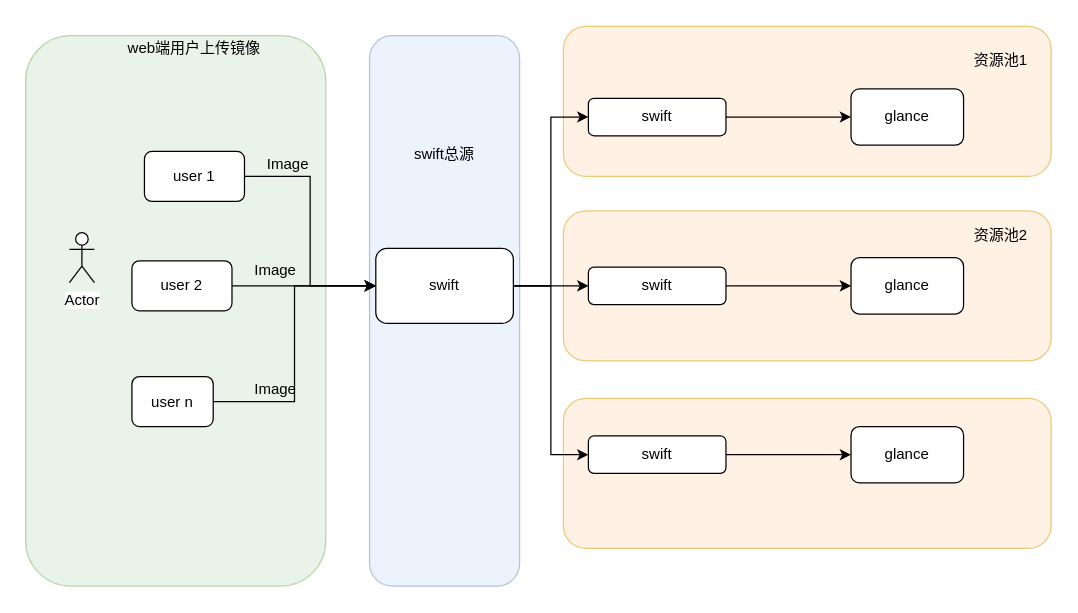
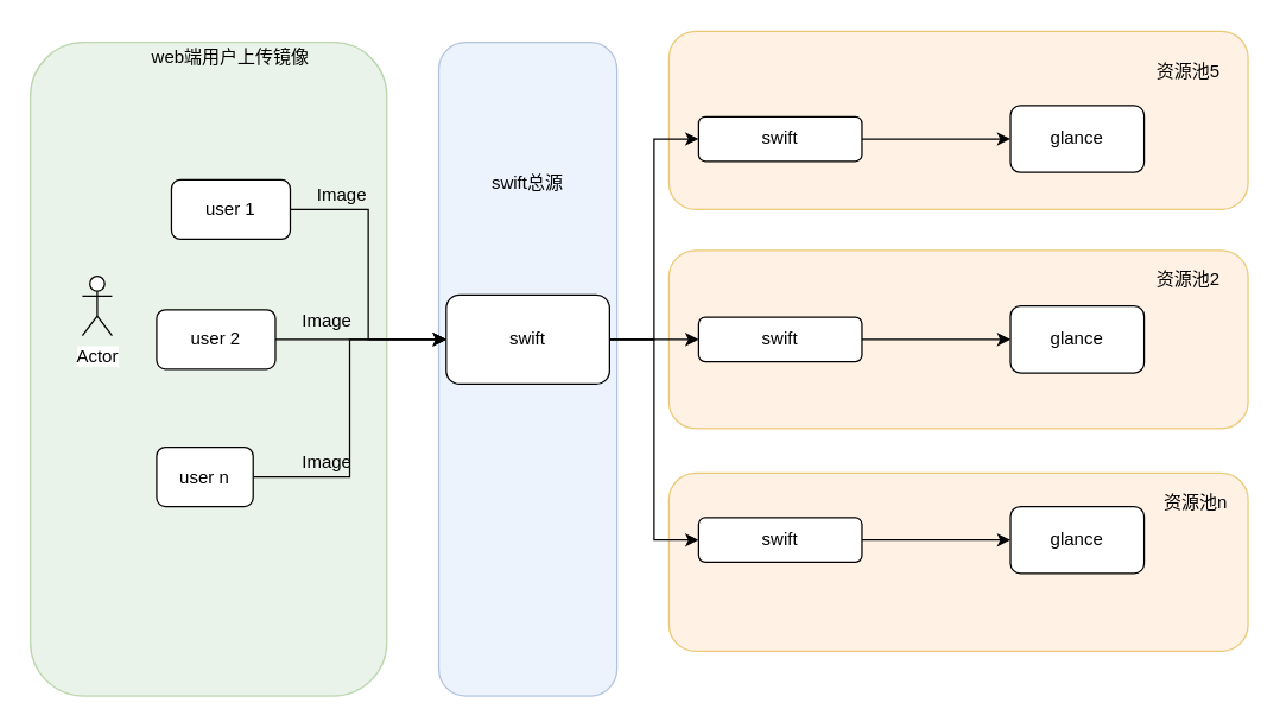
  <mxCell id="0" />
  <mxCell id="1" parent="0" />
  <mxCell id="2" value="" style="rounded=1;whiteSpace=wrap;html=1;strokeWidth=1;opacity=50;fillColor=#ffe6cc;strokeColor=#d79b00;" vertex="1" parent="1"><mxGeometry x="450" y="318" width="390" height="120" as="geometry" /></mxCell>
  <mxCell id="3" value="" style="rounded=1;whiteSpace=wrap;html=1;strokeWidth=1;opacity=50;fillColor=#ffe6cc;strokeColor=#d79b00;" vertex="1" parent="1"><mxGeometry x="450" y="168" width="390" height="120" as="geometry" /></mxCell>
  <mxCell id="4" value="" style="rounded=1;whiteSpace=wrap;html=1;strokeWidth=1;opacity=50;fillColor=#ffe6cc;strokeColor=#d79b00;" vertex="1" parent="1"><mxGeometry x="450" y="20.5" width="390" height="120" as="geometry" /></mxCell>
  <mxCell id="5" value="" style="rounded=1;whiteSpace=wrap;html=1;strokeWidth=1;opacity=50;fillColor=#dae8fc;strokeColor=#6c8ebf;" vertex="1" parent="1"><mxGeometry x="295" y="28" width="120" height="440" as="geometry" /></mxCell>
  <mxCell id="6" value="" style="rounded=1;whiteSpace=wrap;html=1;opacity=50;fillColor=#d5e8d4;strokeColor=#82b366;" vertex="1" parent="1"><mxGeometry x="20" y="28" width="240" height="440" as="geometry" /></mxCell>
  <mxCell id="7" style="edgeStyle=orthogonalEdgeStyle;rounded=0;orthogonalLoop=1;jettySize=auto;html=1;entryX=0;entryY=0.5;entryDx=0;entryDy=0;" edge="1" parent="1" source="10" target="18"><mxGeometry relative="1" as="geometry" /></mxCell>
  <mxCell id="8" style="edgeStyle=orthogonalEdgeStyle;rounded=0;orthogonalLoop=1;jettySize=auto;html=1;entryX=0;entryY=0.5;entryDx=0;entryDy=0;" edge="1" parent="1" source="10" target="20"><mxGeometry relative="1" as="geometry" /></mxCell>
  <mxCell id="9" style="edgeStyle=orthogonalEdgeStyle;rounded=0;orthogonalLoop=1;jettySize=auto;html=1;entryX=0;entryY=0.5;entryDx=0;entryDy=0;" edge="1" parent="1" source="10" target="22"><mxGeometry relative="1" as="geometry" /></mxCell>
  <mxCell id="10" value="swift" style="rounded=1;whiteSpace=wrap;html=1;" vertex="1" parent="1"><mxGeometry x="300" y="198" width="110" height="60" as="geometry" /></mxCell>
  <mxCell id="11" style="edgeStyle=orthogonalEdgeStyle;rounded=0;orthogonalLoop=1;jettySize=auto;html=1;entryX=0;entryY=0.5;entryDx=0;entryDy=0;" edge="1" parent="1" source="12" target="10"><mxGeometry relative="1" as="geometry"><mxPoint x="265" y="230.5" as="targetPoint" /></mxGeometry></mxCell>
  <mxCell id="12" value="user 1" style="rounded=1;whiteSpace=wrap;html=1;" vertex="1" parent="1"><mxGeometry x="115" y="120.5" width="80" height="40" as="geometry" /></mxCell>
  <mxCell id="13" style="edgeStyle=orthogonalEdgeStyle;rounded=0;orthogonalLoop=1;jettySize=auto;html=1;entryX=0;entryY=0.5;entryDx=0;entryDy=0;" edge="1" parent="1" source="14" target="10"><mxGeometry relative="1" as="geometry"><mxPoint x="265" y="230.5" as="targetPoint" /></mxGeometry></mxCell>
  <mxCell id="14" value="user 2" style="rounded=1;whiteSpace=wrap;html=1;" vertex="1" parent="1"><mxGeometry x="105" y="208" width="80" height="40" as="geometry" /></mxCell>
  <mxCell id="15" style="edgeStyle=orthogonalEdgeStyle;rounded=0;orthogonalLoop=1;jettySize=auto;html=1;entryX=0;entryY=0.5;entryDx=0;entryDy=0;" edge="1" parent="1" source="16" target="10"><mxGeometry relative="1" as="geometry"><mxPoint x="265" y="230.5" as="targetPoint" /></mxGeometry></mxCell>
  <mxCell id="16" value="user n" style="rounded=1;whiteSpace=wrap;html=1;" vertex="1" parent="1"><mxGeometry x="105" y="300.5" width="65" height="40" as="geometry" /></mxCell>
  <mxCell id="17" style="edgeStyle=orthogonalEdgeStyle;rounded=0;orthogonalLoop=1;jettySize=auto;html=1;entryX=0;entryY=0.5;entryDx=0;entryDy=0;" edge="1" parent="1" source="18" target="23"><mxGeometry relative="1" as="geometry" /></mxCell>
  <mxCell id="18" value="swift" style="rounded=1;whiteSpace=wrap;html=1;" vertex="1" parent="1"><mxGeometry x="470" y="78" width="110" height="30" as="geometry" /></mxCell>
  <mxCell id="19" style="edgeStyle=orthogonalEdgeStyle;rounded=0;orthogonalLoop=1;jettySize=auto;html=1;entryX=0;entryY=0.5;entryDx=0;entryDy=0;" edge="1" parent="1" source="20" target="24"><mxGeometry relative="1" as="geometry" /></mxCell>
  <mxCell id="20" value="swift" style="rounded=1;whiteSpace=wrap;html=1;" vertex="1" parent="1"><mxGeometry x="470" y="213" width="110" height="30" as="geometry" /></mxCell>
  <mxCell id="21" style="edgeStyle=orthogonalEdgeStyle;rounded=0;orthogonalLoop=1;jettySize=auto;html=1;entryX=0;entryY=0.5;entryDx=0;entryDy=0;" edge="1" parent="1" source="22" target="25"><mxGeometry relative="1" as="geometry" /></mxCell>
  <mxCell id="22" value="swift" style="rounded=1;whiteSpace=wrap;html=1;" vertex="1" parent="1"><mxGeometry x="470" y="348" width="110" height="30" as="geometry" /></mxCell>
  <mxCell id="23" value="glance" style="rounded=1;whiteSpace=wrap;html=1;" vertex="1" parent="1"><mxGeometry x="680" y="70.5" width="90" height="45" as="geometry" /></mxCell>
  <mxCell id="24" value="glance" style="rounded=1;whiteSpace=wrap;html=1;" vertex="1" parent="1"><mxGeometry x="680" y="205.5" width="90" height="45" as="geometry" /></mxCell>
  <mxCell id="25" value="glance" style="rounded=1;whiteSpace=wrap;html=1;" vertex="1" parent="1"><mxGeometry x="680" y="340.5" width="90" height="45" as="geometry" /></mxCell>
  <mxCell id="26" value="Actor" style="shape=umlActor;verticalLabelPosition=bottom;labelBackgroundColor=#ffffff;verticalAlign=top;html=1;outlineConnect=0;" vertex="1" parent="1"><mxGeometry x="55" y="185.5" width="20" height="40" as="geometry" /></mxCell>
  <mxCell id="27" value="web端用户上传镜像" style="text;html=1;strokeColor=none;fillColor=none;align=center;verticalAlign=middle;whiteSpace=wrap;rounded=0;opacity=30;" vertex="1" parent="1"><mxGeometry x="90" y="28" width="130" height="20" as="geometry" /></mxCell>
  <mxCell id="28" value="swift总源" style="text;html=1;strokeColor=none;fillColor=none;align=center;verticalAlign=middle;whiteSpace=wrap;rounded=0;opacity=50;" vertex="1" parent="1"><mxGeometry x="320" y="113" width="70" height="20" as="geometry" /></mxCell>
- <mxCell id="29" value="资源池1" style="text;html=1;strokeColor=none;fillColor=none;align=center;verticalAlign=middle;whiteSpace=wrap;rounded=0;opacity=50;" vertex="1" parent="1"><mxGeometry x="770" y="38" width="60" height="20" as="geometry" /></mxCell>
+ <mxCell id="29" value="资源池5" style="text;html=1;strokeColor=none;fillColor=none;align=center;verticalAlign=middle;whiteSpace=wrap;rounded=0;opacity=50;" vertex="1" parent="1"><mxGeometry x="770" y="38" width="60" height="20" as="geometry" /></mxCell>
  <mxCell id="30" value="Image" style="text;html=1;strokeColor=none;fillColor=none;align=center;verticalAlign=middle;whiteSpace=wrap;rounded=0;opacity=50;" vertex="1" parent="1"><mxGeometry x="210" y="120.5" width="40" height="20" as="geometry" /></mxCell>
  <mxCell id="31" value="Image" style="text;html=1;strokeColor=none;fillColor=none;align=center;verticalAlign=middle;whiteSpace=wrap;rounded=0;opacity=50;" vertex="1" parent="1"><mxGeometry x="200" y="205.5" width="40" height="20" as="geometry" /></mxCell>
  <mxCell id="32" value="Image" style="text;html=1;strokeColor=none;fillColor=none;align=center;verticalAlign=middle;whiteSpace=wrap;rounded=0;opacity=50;" vertex="1" parent="1"><mxGeometry x="200" y="300.5" width="40" height="20" as="geometry" /></mxCell>
  <mxCell id="33" value="资源池2" style="text;html=1;strokeColor=none;fillColor=none;align=center;verticalAlign=middle;whiteSpace=wrap;rounded=0;opacity=50;" vertex="1" parent="1"><mxGeometry x="770" y="178" width="60" height="20" as="geometry" /></mxCell>
+ <mxCell id="34" value="资源池n" style="text;html=1;strokeColor=none;fillColor=none;align=center;verticalAlign=middle;whiteSpace=wrap;rounded=0;opacity=50;" vertex="1" parent="1"><mxGeometry x="780" y="328" width="50" height="20" as="geometry" /></mxCell>
